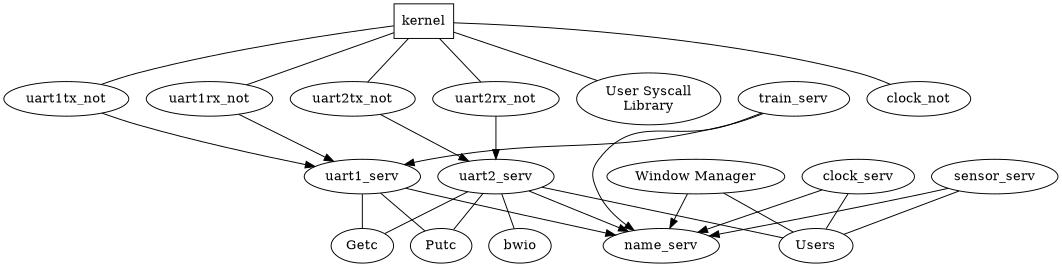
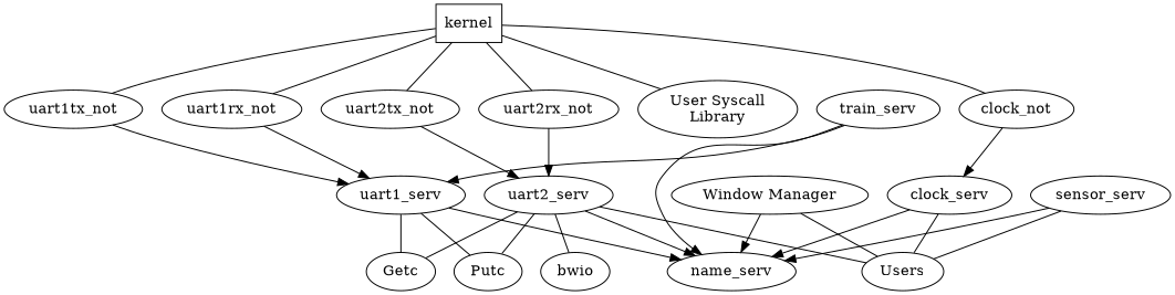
  digraph {
    edge [arrowhead=none]
    kernel [shape=rectangle]
    n2 [label="User Syscall\nLibrary"]
    clock_not
    uart1rx_not
    uart1tx_not
    uart2rx_not
    uart2tx_not
    clock_serv
    uart1_serv
    uart2_serv
    n11 [label="Window Manager"]
    name_serv
    Users
    Getc
    Putc
    bwio
    train_serv
    sensor_serv
    kernel -> n2
    kernel -> clock_not
    kernel -> uart1rx_not
    kernel -> uart1tx_not
    kernel -> uart2rx_not
    kernel -> uart2tx_not
+   clock_not -> clock_serv [arrowhead=""]
    uart1rx_not -> uart1_serv [arrowhead=""]
    uart1tx_not -> uart1_serv [arrowhead=""]
    uart2rx_not -> uart2_serv [arrowhead=""]
    uart2tx_not -> uart2_serv [arrowhead=""]
    clock_serv -> name_serv [arrowhead=""]
    clock_serv -> Users [arrowtail=normal]
    uart1_serv -> name_serv [arrowhead=""]
    uart1_serv -> Getc [arrowtail=normal]
    uart1_serv -> Putc [arrowtail=normal]
    uart2_serv -> name_serv [arrowhead=""]
    uart2_serv -> Users [arrowtail=normal]
    uart2_serv -> Getc [arrowtail=normal]
    uart2_serv -> Putc [arrowtail=normal]
    uart2_serv -> bwio [arrowtail=normal]
    n11 -> name_serv [arrowhead=""]
    n11 -> Users [arrowtail=normal]
    train_serv -> uart1_serv [arrowhead=""]
    train_serv -> name_serv [arrowhead=""]
    sensor_serv -> name_serv [arrowhead=""]
    sensor_serv -> Users [arrowtail=normal]
  }
